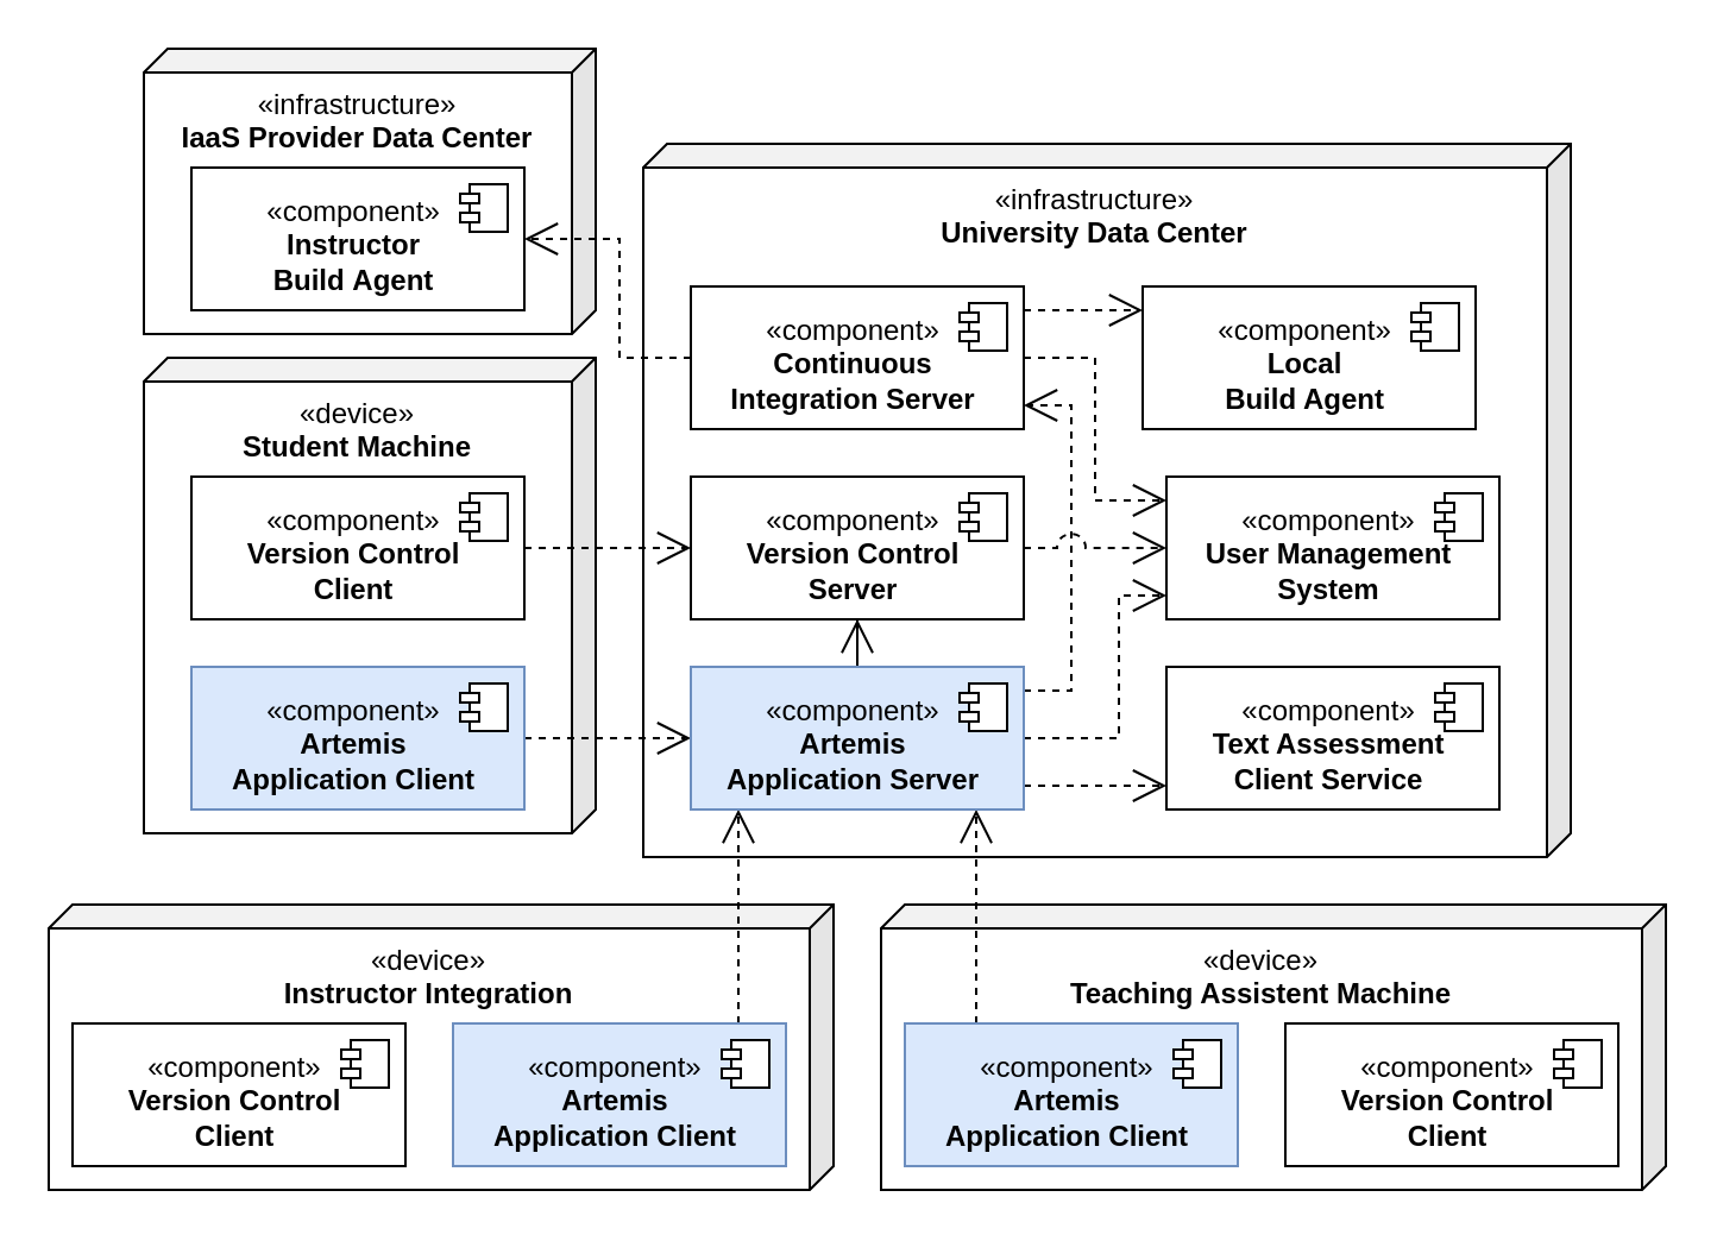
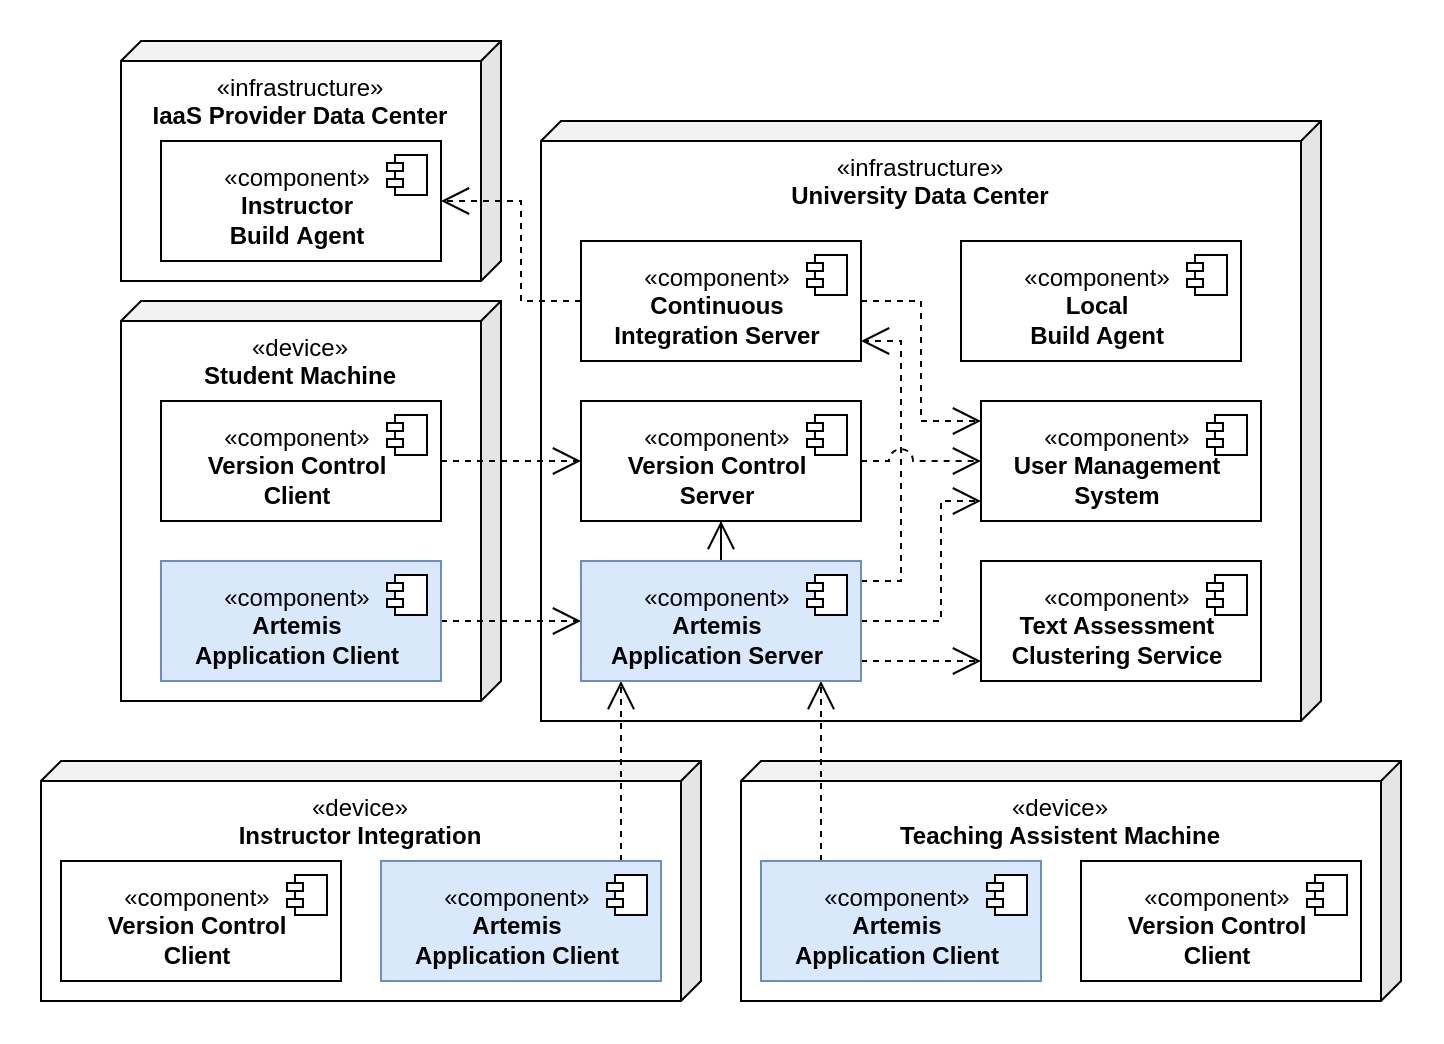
  <mxCell id="0" />
  <mxCell id="1" parent="0" />
  <mxCell id="2" value="«infrastructure»&lt;br&gt;&lt;b&gt;University Data Center&lt;/b&gt;" style="shape=cube;whiteSpace=wrap;html=1;boundedLbl=1;backgroundOutline=1;darkOpacity=0.05;darkOpacity2=0.1;size=10;flipV=0;flipH=1;fillColor=none;verticalAlign=top;" vertex="1" parent="1"><mxGeometry x="270" y="60" width="390" height="300" as="geometry" /></mxCell>
  <mxCell id="3" value="«infrastructure»&lt;br&gt;&lt;b&gt;IaaS Provider Data Center&lt;/b&gt;" style="shape=cube;whiteSpace=wrap;html=1;boundedLbl=1;backgroundOutline=1;darkOpacity=0.05;darkOpacity2=0.1;size=10;flipV=0;flipH=1;fillColor=none;verticalAlign=top;" vertex="1" parent="1"><mxGeometry x="60" y="20" width="190" height="120" as="geometry" /></mxCell>
  <mxCell id="4" value="«component»&lt;br&gt;&lt;b&gt;Instructor&lt;br&gt;Build&amp;nbsp;Agent&lt;/b&gt;" style="html=1;fillColor=#ffffff;spacingRight=5;align=center;spacingTop=5;" vertex="1" parent="1"><mxGeometry x="80" y="70" width="140" height="60" as="geometry" /></mxCell>
  <mxCell id="5" value="" style="shape=component;jettyWidth=8;jettyHeight=4;" vertex="1" parent="4"><mxGeometry x="1" width="20" height="20" relative="1" as="geometry"><mxPoint x="-27" y="7" as="offset" /></mxGeometry></mxCell>
  <mxCell id="6" value="«device»&lt;br&gt;&lt;b&gt;Student Machine&lt;/b&gt;" style="shape=cube;whiteSpace=wrap;html=1;boundedLbl=1;backgroundOutline=1;darkOpacity=0.05;darkOpacity2=0.1;size=10;flipV=0;flipH=1;fillColor=none;verticalAlign=top;" vertex="1" parent="1"><mxGeometry x="60" y="150" width="190" height="200" as="geometry" /></mxCell>
  <mxCell id="7" style="edgeStyle=orthogonalEdgeStyle;rounded=0;jumpStyle=arc;jumpSize=12;orthogonalLoop=1;jettySize=auto;html=1;exitX=1;exitY=0.5;exitDx=0;exitDy=0;dashed=1;startSize=12;endArrow=open;endFill=0;endSize=12;" edge="1" parent="1" source="8" target="32"><mxGeometry relative="1" as="geometry" /></mxCell>
  <mxCell id="8" value="«component»&lt;br&gt;&lt;b&gt;Version Control&lt;br&gt;Client&lt;/b&gt;" style="html=1;fillColor=#ffffff;spacingRight=5;spacingTop=5;" vertex="1" parent="1"><mxGeometry x="80" y="200" width="140" height="60" as="geometry" /></mxCell>
  <mxCell id="9" value="" style="shape=component;jettyWidth=8;jettyHeight=4;" vertex="1" parent="8"><mxGeometry x="1" width="20" height="20" relative="1" as="geometry"><mxPoint x="-27" y="7" as="offset" /></mxGeometry></mxCell>
  <mxCell id="10" style="edgeStyle=orthogonalEdgeStyle;rounded=0;orthogonalLoop=1;jettySize=auto;html=1;exitX=1;exitY=0.5;exitDx=0;exitDy=0;jumpSize=12;endSize=12;startSize=12;jumpStyle=arc;endArrow=open;endFill=0;dashed=1;" edge="1" parent="1" source="11" target="29"><mxGeometry relative="1" as="geometry" /></mxCell>
  <mxCell id="11" value="«component»&lt;br&gt;&lt;b&gt;Artemis&lt;br&gt;Application&amp;nbsp;Client&lt;/b&gt;" style="html=1;fillColor=#dae8fc;strokeColor=#6c8ebf;spacingRight=5;spacingTop=5;" vertex="1" parent="1"><mxGeometry x="80" y="280" width="140" height="60" as="geometry" /></mxCell>
  <mxCell id="12" value="" style="shape=component;jettyWidth=8;jettyHeight=4;" vertex="1" parent="11"><mxGeometry x="1" width="20" height="20" relative="1" as="geometry"><mxPoint x="-27" y="7" as="offset" /></mxGeometry></mxCell>
  <mxCell id="13" value="«device»&lt;br&gt;&lt;b&gt;Instructor Integration&lt;/b&gt;" style="shape=cube;whiteSpace=wrap;html=1;boundedLbl=1;backgroundOutline=1;darkOpacity=0.05;darkOpacity2=0.1;size=10;flipV=0;flipH=1;fillColor=none;verticalAlign=top;" vertex="1" parent="1"><mxGeometry x="20" y="380" width="330" height="120" as="geometry" /></mxCell>
  <mxCell id="14" value="«component»&lt;br&gt;&lt;b&gt;Version Control&lt;br&gt;Client&lt;/b&gt;" style="html=1;fillColor=#ffffff;spacingRight=5;spacingTop=5;" vertex="1" parent="1"><mxGeometry x="30" y="430" width="140" height="60" as="geometry" /></mxCell>
  <mxCell id="15" value="" style="shape=component;jettyWidth=8;jettyHeight=4;" vertex="1" parent="14"><mxGeometry x="1" width="20" height="20" relative="1" as="geometry"><mxPoint x="-27" y="7" as="offset" /></mxGeometry></mxCell>
  <mxCell id="16" style="edgeStyle=orthogonalEdgeStyle;rounded=0;jumpStyle=arc;jumpSize=12;orthogonalLoop=1;jettySize=auto;html=1;dashed=1;startSize=12;endArrow=open;endFill=0;endSize=12;" edge="1" parent="1" source="17" target="29"><mxGeometry relative="1" as="geometry"><Array as="points"><mxPoint x="310" y="400" /><mxPoint x="310" y="400" /></Array></mxGeometry></mxCell>
  <mxCell id="17" value="«component»&lt;br&gt;&lt;b&gt;Artemis&lt;br&gt;Application Client&lt;/b&gt;" style="html=1;fillColor=#dae8fc;strokeColor=#6c8ebf;spacingRight=5;spacingTop=5;" vertex="1" parent="1"><mxGeometry x="190" y="430" width="140" height="60" as="geometry" /></mxCell>
  <mxCell id="18" value="" style="shape=component;jettyWidth=8;jettyHeight=4;" vertex="1" parent="17"><mxGeometry x="1" width="20" height="20" relative="1" as="geometry"><mxPoint x="-27" y="7" as="offset" /></mxGeometry></mxCell>
  <mxCell id="19" value="«device»&lt;br&gt;&lt;b&gt;Teaching Assistent Machine&lt;/b&gt;" style="shape=cube;whiteSpace=wrap;html=1;boundedLbl=1;backgroundOutline=1;darkOpacity=0.05;darkOpacity2=0.1;size=10;flipV=0;flipH=1;fillColor=none;verticalAlign=top;" vertex="1" parent="1"><mxGeometry x="370" y="380" width="330" height="120" as="geometry" /></mxCell>
  <mxCell id="20" value="«component»&lt;br&gt;&lt;b&gt;Version Control&lt;br&gt;Client&lt;/b&gt;" style="html=1;fillColor=#ffffff;spacingRight=5;spacingTop=5;" vertex="1" parent="1"><mxGeometry x="540" y="430" width="140" height="60" as="geometry" /></mxCell>
  <mxCell id="21" value="" style="shape=component;jettyWidth=8;jettyHeight=4;" vertex="1" parent="20"><mxGeometry x="1" width="20" height="20" relative="1" as="geometry"><mxPoint x="-27" y="7" as="offset" /></mxGeometry></mxCell>
  <mxCell id="22" style="edgeStyle=orthogonalEdgeStyle;rounded=0;jumpStyle=arc;jumpSize=12;orthogonalLoop=1;jettySize=auto;html=1;dashed=1;startSize=12;endArrow=open;endFill=0;endSize=12;" edge="1" parent="1" source="23" target="29"><mxGeometry relative="1" as="geometry"><Array as="points"><mxPoint x="410" y="400" /><mxPoint x="410" y="400" /></Array></mxGeometry></mxCell>
  <mxCell id="23" value="«component»&lt;br&gt;&lt;b&gt;Artemis&lt;br&gt;Application Client&lt;/b&gt;" style="html=1;fillColor=#dae8fc;strokeColor=#6c8ebf;spacingRight=5;spacingTop=5;" vertex="1" parent="1"><mxGeometry x="380" y="430" width="140" height="60" as="geometry" /></mxCell>
  <mxCell id="24" value="" style="shape=component;jettyWidth=8;jettyHeight=4;" vertex="1" parent="23"><mxGeometry x="1" width="20" height="20" relative="1" as="geometry"><mxPoint x="-27" y="7" as="offset" /></mxGeometry></mxCell>
  <mxCell id="25" style="edgeStyle=orthogonalEdgeStyle;rounded=0;jumpStyle=arc;jumpSize=12;orthogonalLoop=1;jettySize=auto;html=1;exitX=0.5;exitY=0;exitDx=0;exitDy=0;dashed=0;startSize=12;endArrow=open;endFill=0;endSize=12;" edge="1" parent="1" source="29" target="32"><mxGeometry relative="1" as="geometry" /></mxCell>
  <mxCell id="26" style="edgeStyle=orthogonalEdgeStyle;rounded=0;jumpStyle=arc;jumpSize=12;orthogonalLoop=1;jettySize=auto;html=1;dashed=1;startSize=12;endArrow=open;endFill=0;endSize=12;" edge="1" parent="1" source="29" target="37"><mxGeometry relative="1" as="geometry"><Array as="points"><mxPoint x="450" y="290" /><mxPoint x="450" y="170" /></Array></mxGeometry></mxCell>
  <mxCell id="27" style="edgeStyle=orthogonalEdgeStyle;rounded=0;jumpStyle=arc;jumpSize=12;orthogonalLoop=1;jettySize=auto;html=1;dashed=1;startSize=12;endArrow=open;endFill=0;endSize=12;" edge="1" parent="1" source="29" target="41"><mxGeometry relative="1" as="geometry"><Array as="points"><mxPoint x="470" y="310" /><mxPoint x="470" y="250" /></Array></mxGeometry></mxCell>
  <mxCell id="28" style="edgeStyle=orthogonalEdgeStyle;rounded=0;jumpStyle=arc;jumpSize=12;orthogonalLoop=1;jettySize=auto;html=1;dashed=1;startSize=12;endArrow=open;endFill=0;endSize=12;" edge="1" parent="1" source="29" target="43"><mxGeometry relative="1" as="geometry"><Array as="points"><mxPoint x="450" y="330" /><mxPoint x="450" y="330" /></Array></mxGeometry></mxCell>
  <mxCell id="29" value="«component»&lt;br&gt;&lt;b&gt;Artemis&lt;br&gt;Application Server&lt;/b&gt;" style="html=1;fillColor=#dae8fc;strokeColor=#6c8ebf;spacingRight=5;spacingTop=5;" vertex="1" parent="1"><mxGeometry x="290" y="280" width="140" height="60" as="geometry" /></mxCell>
  <mxCell id="30" value="" style="shape=component;jettyWidth=8;jettyHeight=4;" vertex="1" parent="29"><mxGeometry x="1" width="20" height="20" relative="1" as="geometry"><mxPoint x="-27" y="7" as="offset" /></mxGeometry></mxCell>
  <mxCell id="31" style="edgeStyle=orthogonalEdgeStyle;rounded=0;jumpStyle=arc;jumpSize=12;orthogonalLoop=1;jettySize=auto;html=1;exitX=1;exitY=0.5;exitDx=0;exitDy=0;dashed=1;startSize=12;endArrow=open;endFill=0;endSize=12;" edge="1" parent="1" source="32" target="41"><mxGeometry relative="1" as="geometry"><Array as="points"><mxPoint x="480" y="230" /><mxPoint x="480" y="230" /></Array></mxGeometry></mxCell>
  <mxCell id="32" value="«component»&lt;br&gt;&lt;b&gt;Version Control&lt;br&gt;Server&lt;/b&gt;" style="html=1;fillColor=#ffffff;spacingRight=5;spacingTop=5;" vertex="1" parent="1"><mxGeometry x="290" y="200" width="140" height="60" as="geometry" /></mxCell>
  <mxCell id="33" value="" style="shape=component;jettyWidth=8;jettyHeight=4;" vertex="1" parent="32"><mxGeometry x="1" width="20" height="20" relative="1" as="geometry"><mxPoint x="-27" y="7" as="offset" /></mxGeometry></mxCell>
- <mxCell id="34" style="edgeStyle=orthogonalEdgeStyle;rounded=0;jumpStyle=arc;jumpSize=12;orthogonalLoop=1;jettySize=auto;html=1;dashed=1;startSize=12;endArrow=open;endFill=0;endSize=12;" edge="1" parent="1" source="37" target="39"><mxGeometry relative="1" as="geometry"><Array as="points"><mxPoint x="460" y="130" /><mxPoint x="460" y="130" /></Array></mxGeometry></mxCell>
  <mxCell id="35" style="edgeStyle=orthogonalEdgeStyle;rounded=0;jumpStyle=arc;jumpSize=12;orthogonalLoop=1;jettySize=auto;html=1;dashed=1;startSize=12;endArrow=open;endFill=0;endSize=12;" edge="1" parent="1" source="37" target="4"><mxGeometry relative="1" as="geometry"><mxPoint x="250" y="150" as="sourcePoint" /><Array as="points"><mxPoint x="260" y="150" /><mxPoint x="260" y="100" /></Array></mxGeometry></mxCell>
  <mxCell id="36" style="edgeStyle=orthogonalEdgeStyle;rounded=0;jumpStyle=arc;jumpSize=12;orthogonalLoop=1;jettySize=auto;html=1;dashed=1;startSize=12;endArrow=open;endFill=0;endSize=12;" edge="1" parent="1" source="37" target="41"><mxGeometry relative="1" as="geometry"><Array as="points"><mxPoint x="460" y="150" /><mxPoint x="460" y="210" /></Array></mxGeometry></mxCell>
  <mxCell id="37" value="«component»&lt;br&gt;&lt;b&gt;Continuous&lt;br&gt;Integration&amp;nbsp;Server&lt;/b&gt;" style="html=1;fillColor=#ffffff;spacingRight=5;spacingTop=5;" vertex="1" parent="1"><mxGeometry x="290" y="120" width="140" height="60" as="geometry" /></mxCell>
  <mxCell id="38" value="" style="shape=component;jettyWidth=8;jettyHeight=4;" vertex="1" parent="37"><mxGeometry x="1" width="20" height="20" relative="1" as="geometry"><mxPoint x="-27" y="7" as="offset" /></mxGeometry></mxCell>
  <mxCell id="39" value="«component»&lt;br&gt;&lt;b&gt;Local&lt;br&gt;Build Agent&lt;/b&gt;" style="html=1;fillColor=#ffffff;spacingRight=5;spacingTop=5;" vertex="1" parent="1"><mxGeometry x="480" y="120" width="140" height="60" as="geometry" /></mxCell>
  <mxCell id="40" value="" style="shape=component;jettyWidth=8;jettyHeight=4;" vertex="1" parent="39"><mxGeometry x="1" width="20" height="20" relative="1" as="geometry"><mxPoint x="-27" y="7" as="offset" /></mxGeometry></mxCell>
  <mxCell id="41" value="«component»&lt;br&gt;&lt;b&gt;User&amp;nbsp;Management&lt;br&gt;System&lt;/b&gt;" style="html=1;fillColor=#ffffff;spacingRight=5;spacingTop=5;" vertex="1" parent="1"><mxGeometry x="490" y="200" width="140" height="60" as="geometry" /></mxCell>
  <mxCell id="42" value="" style="shape=component;jettyWidth=8;jettyHeight=4;" vertex="1" parent="41"><mxGeometry x="1" width="20" height="20" relative="1" as="geometry"><mxPoint x="-27" y="7" as="offset" /></mxGeometry></mxCell>
- <mxCell id="43" value="«component»&lt;br&gt;&lt;b&gt;Text Assessment&lt;br&gt;Client Service&lt;/b&gt;" style="html=1;fillColor=#ffffff;spacingRight=5;spacingTop=5;" vertex="1" parent="1"><mxGeometry x="490" y="280" width="140" height="60" as="geometry" /></mxCell>
+ <mxCell id="43" value="«component»&lt;br&gt;&lt;b&gt;Text Assessment&lt;br&gt;Clustering Service&lt;/b&gt;" style="html=1;fillColor=#ffffff;spacingRight=5;spacingTop=5;" vertex="1" parent="1"><mxGeometry x="490" y="280" width="140" height="60" as="geometry" /></mxCell>
  <mxCell id="44" value="" style="shape=component;jettyWidth=8;jettyHeight=4;" vertex="1" parent="43"><mxGeometry x="1" width="20" height="20" relative="1" as="geometry"><mxPoint x="-27" y="7" as="offset" /></mxGeometry></mxCell>
